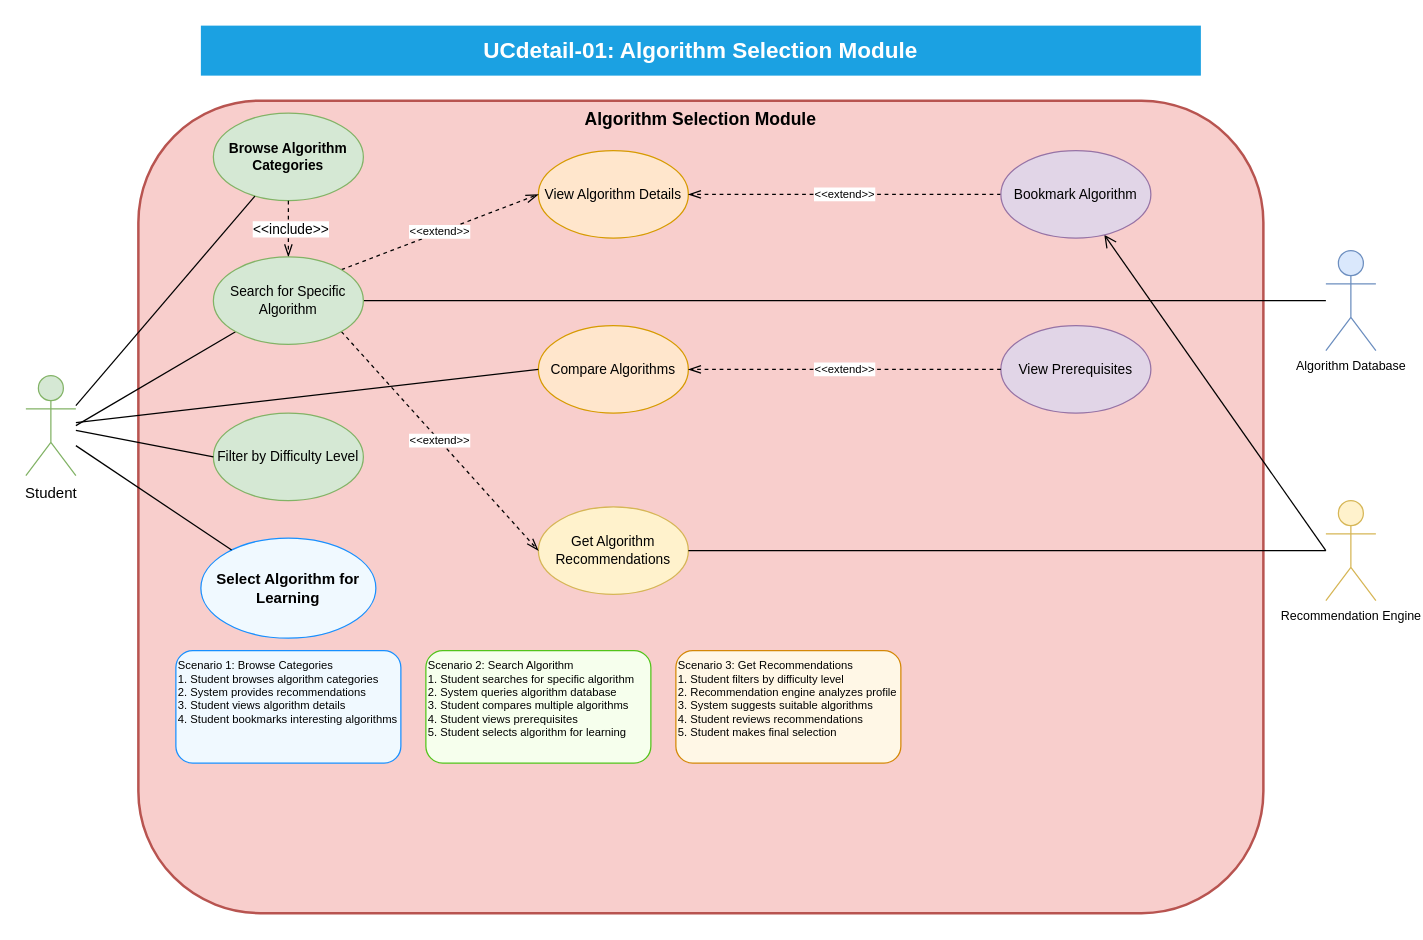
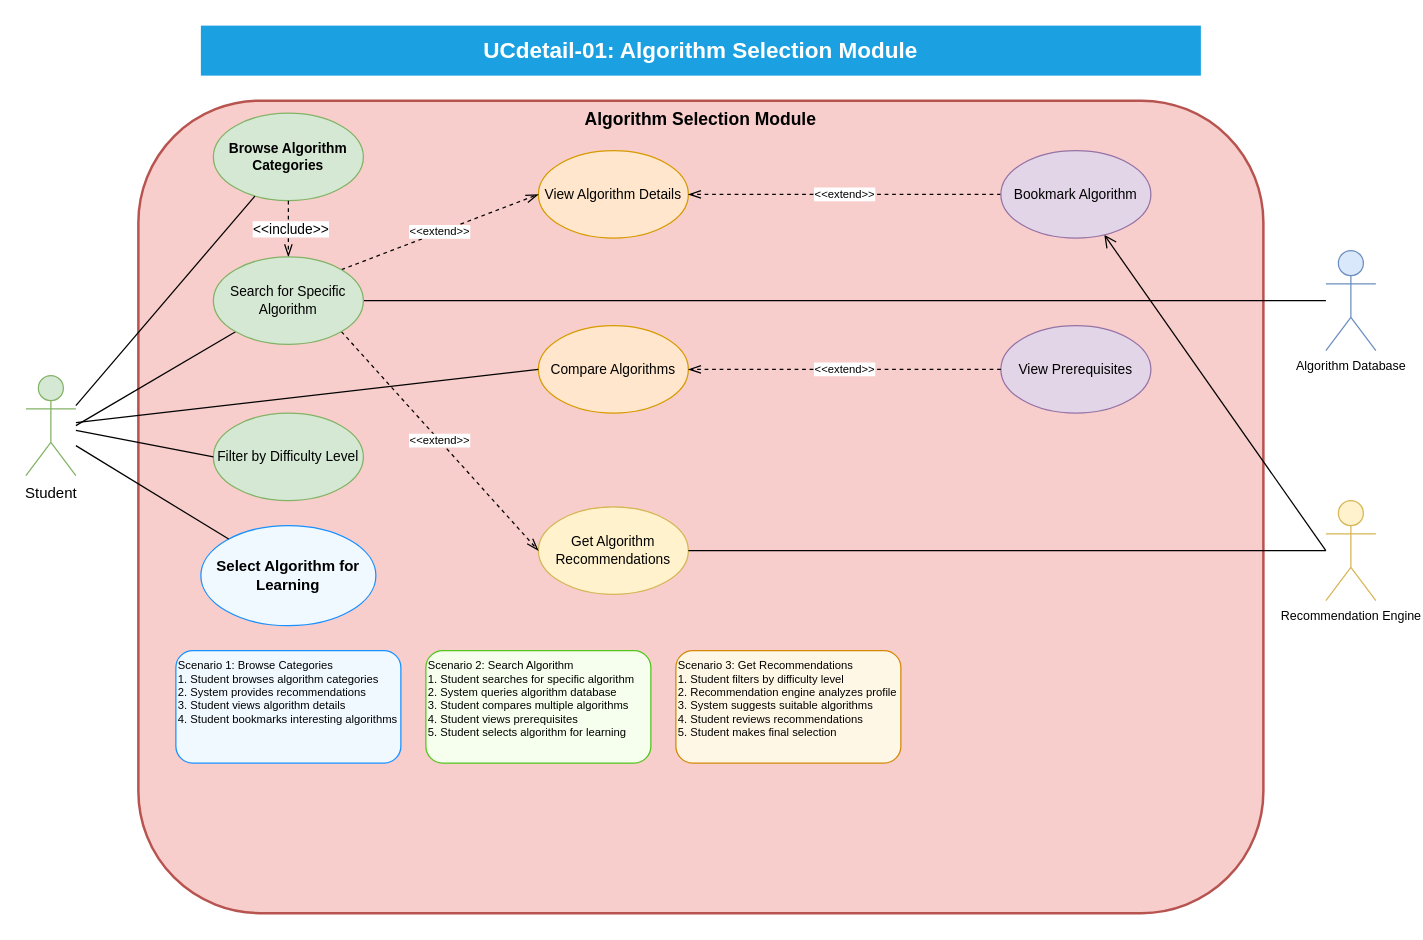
  <mxCell id="0" />
  <mxCell id="1" parent="0" />
  <mxCell id="2" value="UCdetail-01: Algorithm Selection Module" style="text;html=1;align=center;verticalAlign=middle;whiteSpace=wrap;rounded=0;fontSize=18;fontStyle=1;fillColor=#1ba1e2;fontColor=#ffffff" parent="1" vertex="1"><mxGeometry x="160" y="20" width="800" height="40" as="geometry" /></mxCell>
  <mxCell id="3" value="Algorithm Selection Module" style="rounded=1;whiteSpace=wrap;html=1;fontSize=14;fontStyle=1;fillColor=#f8cecc;strokeColor=#b85450;strokeWidth=2;verticalAlign=top" parent="1" vertex="1"><mxGeometry x="110" y="80" width="900" height="650" as="geometry" /></mxCell>
  <mxCell id="4" value="Student" style="shape=umlActor;verticalLabelPosition=bottom;verticalAlign=top;html=1;outlineConnect=0;fontSize=12;fillColor=#d5e8d4;strokeColor=#82b366" parent="1" vertex="1"><mxGeometry x="20" y="300" width="40" height="80" as="geometry" /></mxCell>
  <mxCell id="5" value="Algorithm Database" style="shape=umlActor;verticalLabelPosition=bottom;verticalAlign=top;html=1;outlineConnect=0;fontSize=10;fillColor=#dae8fc;strokeColor=#6c8ebf" parent="1" vertex="1"><mxGeometry x="1060" y="200" width="40" height="80" as="geometry" /></mxCell>
  <mxCell id="6" value="Recommendation Engine" style="shape=umlActor;verticalLabelPosition=bottom;verticalAlign=top;html=1;outlineConnect=0;fontSize=10;fillColor=#fff2cc;strokeColor=#d6b656" parent="1" vertex="1"><mxGeometry x="1060" y="400" width="40" height="80" as="geometry" /></mxCell>
  <mxCell id="7" value="Browse Algorithm Categories" style="ellipse;whiteSpace=wrap;html=1;fontSize=11;fillColor=#d5e8d4;strokeColor=#82b366;fontStyle=1" parent="1" vertex="1"><mxGeometry x="170" y="90" width="120" height="70" as="geometry" /></mxCell>
  <mxCell id="8" value="Filter by Difficulty Level" style="ellipse;whiteSpace=wrap;html=1;fontSize=11;fillColor=#d5e8d4;strokeColor=#82b366" parent="1" vertex="1"><mxGeometry x="170" y="330" width="120" height="70" as="geometry" /></mxCell>
  <mxCell id="9" value="View Algorithm Details" style="ellipse;whiteSpace=wrap;html=1;fontSize=11;fillColor=#ffe6cc;strokeColor=#d79b00" parent="1" vertex="1"><mxGeometry x="430" y="120" width="120" height="70" as="geometry" /></mxCell>
  <mxCell id="10" value="Compare Algorithms" style="ellipse;whiteSpace=wrap;html=1;fontSize=11;fillColor=#ffe6cc;strokeColor=#d79b00" parent="1" vertex="1"><mxGeometry x="430" y="260" width="120" height="70" as="geometry" /></mxCell>
  <mxCell id="11" value="Get Algorithm Recommendations" style="ellipse;whiteSpace=wrap;html=1;fontSize=11;fillColor=#fff2cc;strokeColor=#d6b656" parent="1" vertex="1"><mxGeometry x="430" y="405" width="120" height="70" as="geometry" /></mxCell>
  <mxCell id="12" value="View Prerequisites" style="ellipse;whiteSpace=wrap;html=1;fontSize=11;fillColor=#e1d5e7;strokeColor=#9673a6" parent="1" vertex="1"><mxGeometry x="800" y="260" width="120" height="70" as="geometry" /></mxCell>
- <mxCell id="13" value="Select Algorithm for Learning" style="ellipse;whiteSpace=wrap;html=1;fontSize=12;fillColor=#f0f9ff;strokeColor=#1890ff;fontStyle=1" parent="1" vertex="1"><mxGeometry x="160" y="430" width="140" height="80" as="geometry" /></mxCell>
+ <mxCell id="13" value="Select Algorithm for Learning" style="ellipse;whiteSpace=wrap;html=1;fontSize=12;fillColor=#f0f9ff;strokeColor=#1890ff;fontStyle=1" parent="1" vertex="1"><mxGeometry x="160" y="420" width="140" height="80" as="geometry" /></mxCell>
  <mxCell id="14" value="&amp;lt;&amp;lt;extend&amp;gt;&amp;gt;" style="endArrow=openThin;html=1;rounded=0;fontSize=9;startSize=8;endSize=8;dashed=1;exitX=1;exitY=1;entryX=0;entryY=0.5;exitDx=0;exitDy=0;entryDx=0;entryDy=0;" parent="1" source="31" target="11" edge="1"><mxGeometry width="50" height="50" relative="1" as="geometry"><mxPoint x="360" y="350" as="sourcePoint" /><mxPoint x="410" y="300" as="targetPoint" /></mxGeometry></mxCell>
  <mxCell id="15" value="&amp;lt;&amp;lt;extend&amp;gt;&amp;gt;" style="endArrow=openThin;html=1;rounded=0;fontSize=9;startSize=8;endSize=8;dashed=1;exitX=1;exitY=0;entryX=0;entryY=0.5;exitDx=0;exitDy=0;entryDx=0;entryDy=0;" parent="1" source="31" target="9" edge="1"><mxGeometry width="50" height="50" relative="1" as="geometry"><mxPoint x="360" y="350" as="sourcePoint" /><mxPoint x="410" y="300" as="targetPoint" /></mxGeometry></mxCell>
  <mxCell id="16" value="&amp;lt;&amp;lt;extend&amp;gt;&amp;gt;" style="endArrow=openThin;html=1;rounded=0;fontSize=9;startSize=8;endSize=8;dashed=1;exitX=0;exitY=0.5;entryX=1;entryY=0.5;entryDx=0;entryDy=0;exitDx=0;exitDy=0;" parent="1" source="26" target="9" edge="1"><mxGeometry width="50" height="50" relative="1" as="geometry"><mxPoint x="360" y="350" as="sourcePoint" /><mxPoint x="410" y="300" as="targetPoint" /></mxGeometry></mxCell>
  <mxCell id="17" value="&amp;lt;&amp;lt;extend&amp;gt;&amp;gt;" style="endArrow=openThin;html=1;rounded=0;fontSize=9;startSize=8;endSize=8;dashed=1;exitX=0;exitY=0.5;entryX=1;entryY=0.5;exitDx=0;exitDy=0;entryDx=0;entryDy=0;" parent="1" source="12" target="10" edge="1"><mxGeometry width="50" height="50" relative="1" as="geometry"><mxPoint x="360" y="350" as="sourcePoint" /><mxPoint x="410" y="300" as="targetPoint" /></mxGeometry></mxCell>
  <mxCell id="18" value="" style="endArrow=none;html=1;rounded=0;fontSize=12;startSize=8;endSize=8;exitX=1;exitY=0.3;" parent="1" source="4" target="7" edge="1"><mxGeometry width="50" height="50" relative="1" as="geometry"><mxPoint x="360" y="400" as="sourcePoint" /><mxPoint x="410" y="350" as="targetPoint" /></mxGeometry></mxCell>
  <mxCell id="19" value="" style="endArrow=none;html=1;rounded=0;fontSize=12;startSize=8;endSize=8;exitX=1;exitY=0.5;" parent="1" source="4" target="31" edge="1"><mxGeometry width="50" height="50" relative="1" as="geometry"><mxPoint x="360" y="400" as="sourcePoint" /><mxPoint x="410" y="350" as="targetPoint" /></mxGeometry></mxCell>
  <mxCell id="20" value="" style="endArrow=none;html=1;rounded=0;fontSize=12;startSize=8;endSize=8;exitX=1;exitY=0.7;" parent="1" source="4" target="13" edge="1"><mxGeometry width="50" height="50" relative="1" as="geometry"><mxPoint x="360" y="400" as="sourcePoint" /><mxPoint x="410" y="350" as="targetPoint" /></mxGeometry></mxCell>
  <mxCell id="21" value="" style="endArrow=none;html=1;rounded=0;fontSize=12;startSize=8;endSize=8;exitX=0;exitY=0.5;" parent="1" source="5" target="31" edge="1"><mxGeometry width="50" height="50" relative="1" as="geometry"><mxPoint x="360" y="400" as="sourcePoint" /><mxPoint x="410" y="350" as="targetPoint" /></mxGeometry></mxCell>
  <mxCell id="22" value="Scenario 1: Browse Categories&#10;1. Student browses algorithm categories&#10;2. System provides recommendations&#10;3. Student views algorithm details&#10;4. Student bookmarks interesting algorithms" style="rounded=1;whiteSpace=wrap;html=1;fontSize=9;align=left;verticalAlign=top;fillColor=#f0f9ff;strokeColor=#1890ff" parent="1" vertex="1"><mxGeometry x="140" y="520" width="180" height="90" as="geometry" /></mxCell>
  <mxCell id="23" value="Scenario 2: Search Algorithm&#10;1. Student searches for specific algorithm&#10;2. System queries algorithm database&#10;3. Student compares multiple algorithms&#10;4. Student views prerequisites&#10;5. Student selects algorithm for learning" style="rounded=1;whiteSpace=wrap;html=1;fontSize=9;align=left;verticalAlign=top;fillColor=#f6ffed;strokeColor=#52c41a" parent="1" vertex="1"><mxGeometry x="340" y="520" width="180" height="90" as="geometry" /></mxCell>
  <mxCell id="24" value="Scenario 3: Get Recommendations&#10;1. Student filters by difficulty level&#10;2. Recommendation engine analyzes profile&#10;3. System suggests suitable algorithms&#10;4. Student reviews recommendations&#10;5. Student makes final selection" style="rounded=1;whiteSpace=wrap;html=1;fontSize=9;align=left;verticalAlign=top;fillColor=#fff7e6;strokeColor=#d48806" parent="1" vertex="1"><mxGeometry x="540" y="520" width="180" height="90" as="geometry" /></mxCell>
  <mxCell id="25" value="" style="endArrow=open;html=1;rounded=0;fontSize=12;startSize=8;endSize=8;exitX=0;exitY=0.5;" edge="1" parent="1" source="6" target="26"><mxGeometry width="50" height="50" relative="1" as="geometry"><mxPoint x="1060" y="440" as="sourcePoint" /><mxPoint x="357" y="297" as="targetPoint" /></mxGeometry></mxCell>
  <mxCell id="26" value="Bookmark Algorithm" style="ellipse;whiteSpace=wrap;html=1;fontSize=11;fillColor=#e1d5e7;strokeColor=#9673a6" parent="1" vertex="1"><mxGeometry x="800" y="120" width="120" height="70" as="geometry" /></mxCell>
  <mxCell id="27" value="" style="endArrow=none;html=1;rounded=0;fontSize=12;startSize=8;endSize=8;exitX=1;exitY=0.5;exitDx=0;exitDy=0;" edge="1" parent="1" source="11" target="6"><mxGeometry width="50" height="50" relative="1" as="geometry"><mxPoint x="500" y="417.23" as="sourcePoint" /><mxPoint x="729.173" y="462.761" as="targetPoint" /></mxGeometry></mxCell>
  <mxCell id="28" value="" style="endArrow=none;html=1;rounded=0;fontSize=12;startSize=8;endSize=8;entryX=0;entryY=0.5;entryDx=0;entryDy=0;" edge="1" parent="1" source="4" target="8"><mxGeometry width="50" height="50" relative="1" as="geometry"><mxPoint x="490" y="450" as="sourcePoint" /><mxPoint x="1070" y="450" as="targetPoint" /></mxGeometry></mxCell>
  <mxCell id="29" value="" style="endArrow=openThin;html=1;rounded=0;fontSize=9;startSize=8;endSize=8;dashed=1;exitX=0.5;exitY=1;entryX=0.5;entryY=0;" edge="1" parent="1" source="7" target="31"><mxGeometry width="50" height="50" relative="1" as="geometry"><mxPoint x="230" y="210" as="sourcePoint" /><mxPoint x="420" y="405" as="targetPoint" /></mxGeometry></mxCell>
  <mxCell id="30" value="&amp;lt;&amp;lt;include&amp;gt;&amp;gt;" style="edgeLabel;html=1;align=center;verticalAlign=middle;resizable=0;points=[];" vertex="1" connectable="0" parent="29"><mxGeometry x="-0.027" y="1" relative="1" as="geometry"><mxPoint as="offset" /></mxGeometry></mxCell>
  <mxCell id="31" value="Search for Specific Algorithm" style="ellipse;whiteSpace=wrap;html=1;fontSize=11;fillColor=#d5e8d4;strokeColor=#82b366" parent="1" vertex="1"><mxGeometry x="170" y="205" width="120" height="70" as="geometry" /></mxCell>
  <mxCell id="32" value="" style="endArrow=none;html=1;rounded=0;fontSize=12;startSize=8;endSize=8;entryX=0;entryY=0.5;entryDx=0;entryDy=0;" edge="1" parent="1" source="4" target="10"><mxGeometry width="50" height="50" relative="1" as="geometry"><mxPoint x="60" y="350" as="sourcePoint" /><mxPoint x="197" y="274" as="targetPoint" /></mxGeometry></mxCell>
